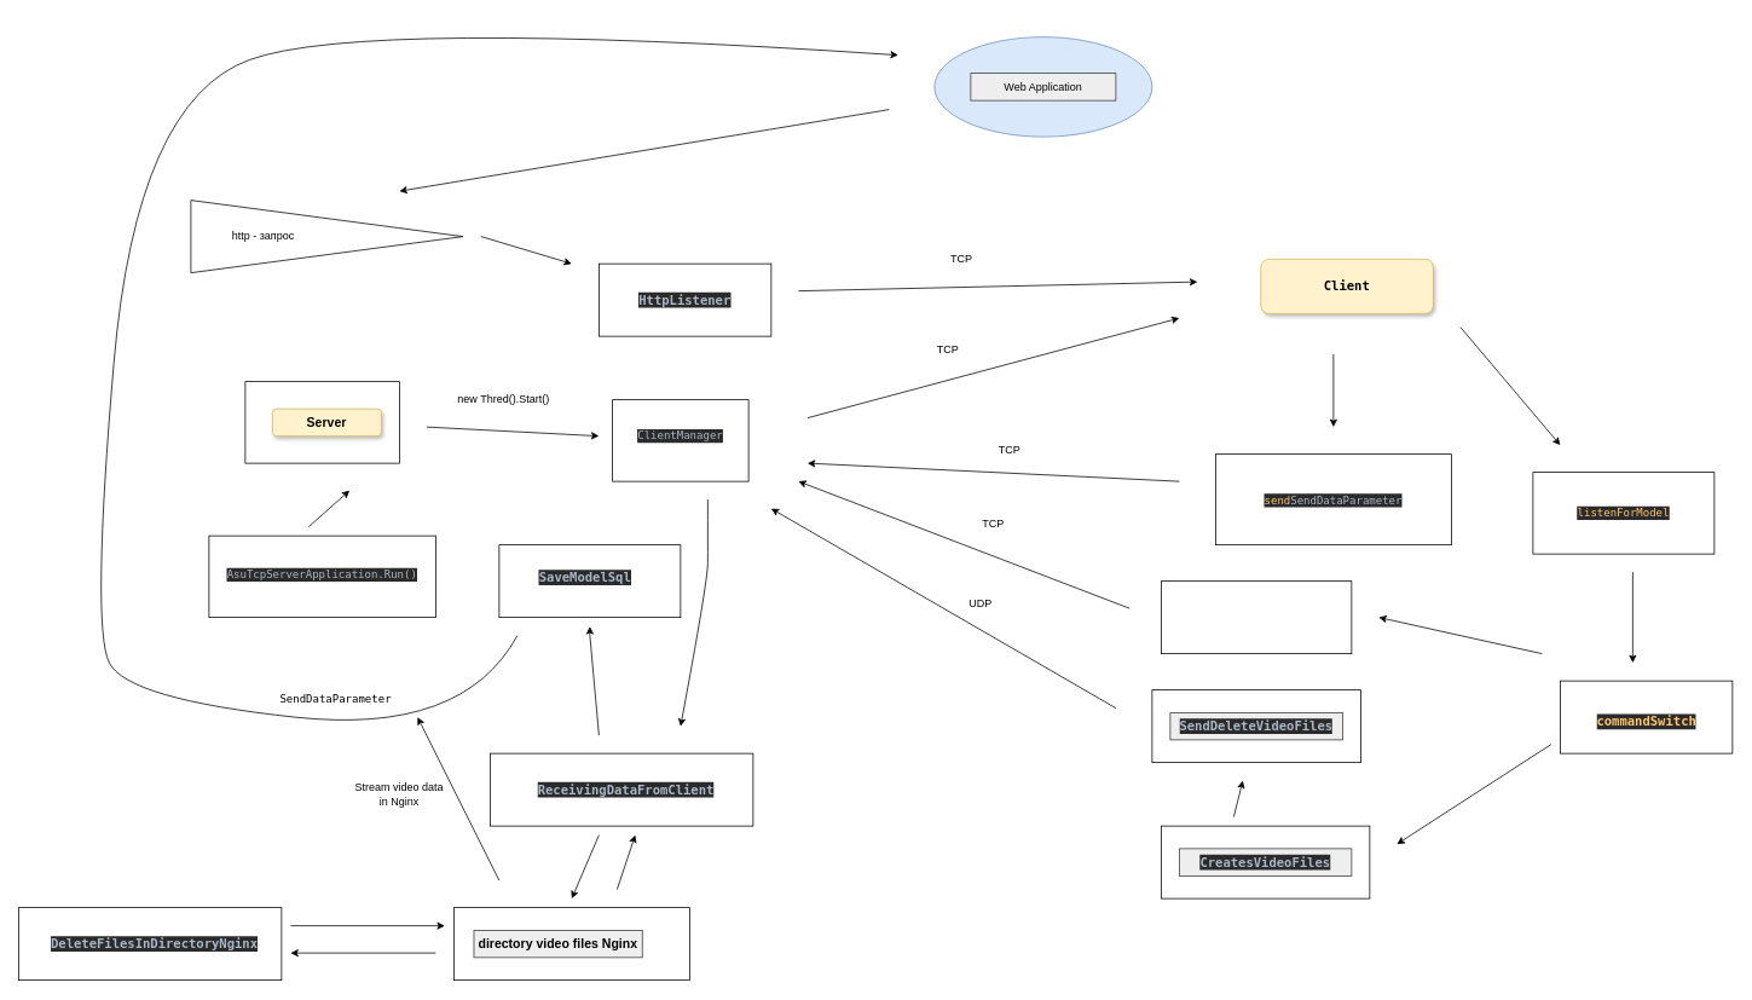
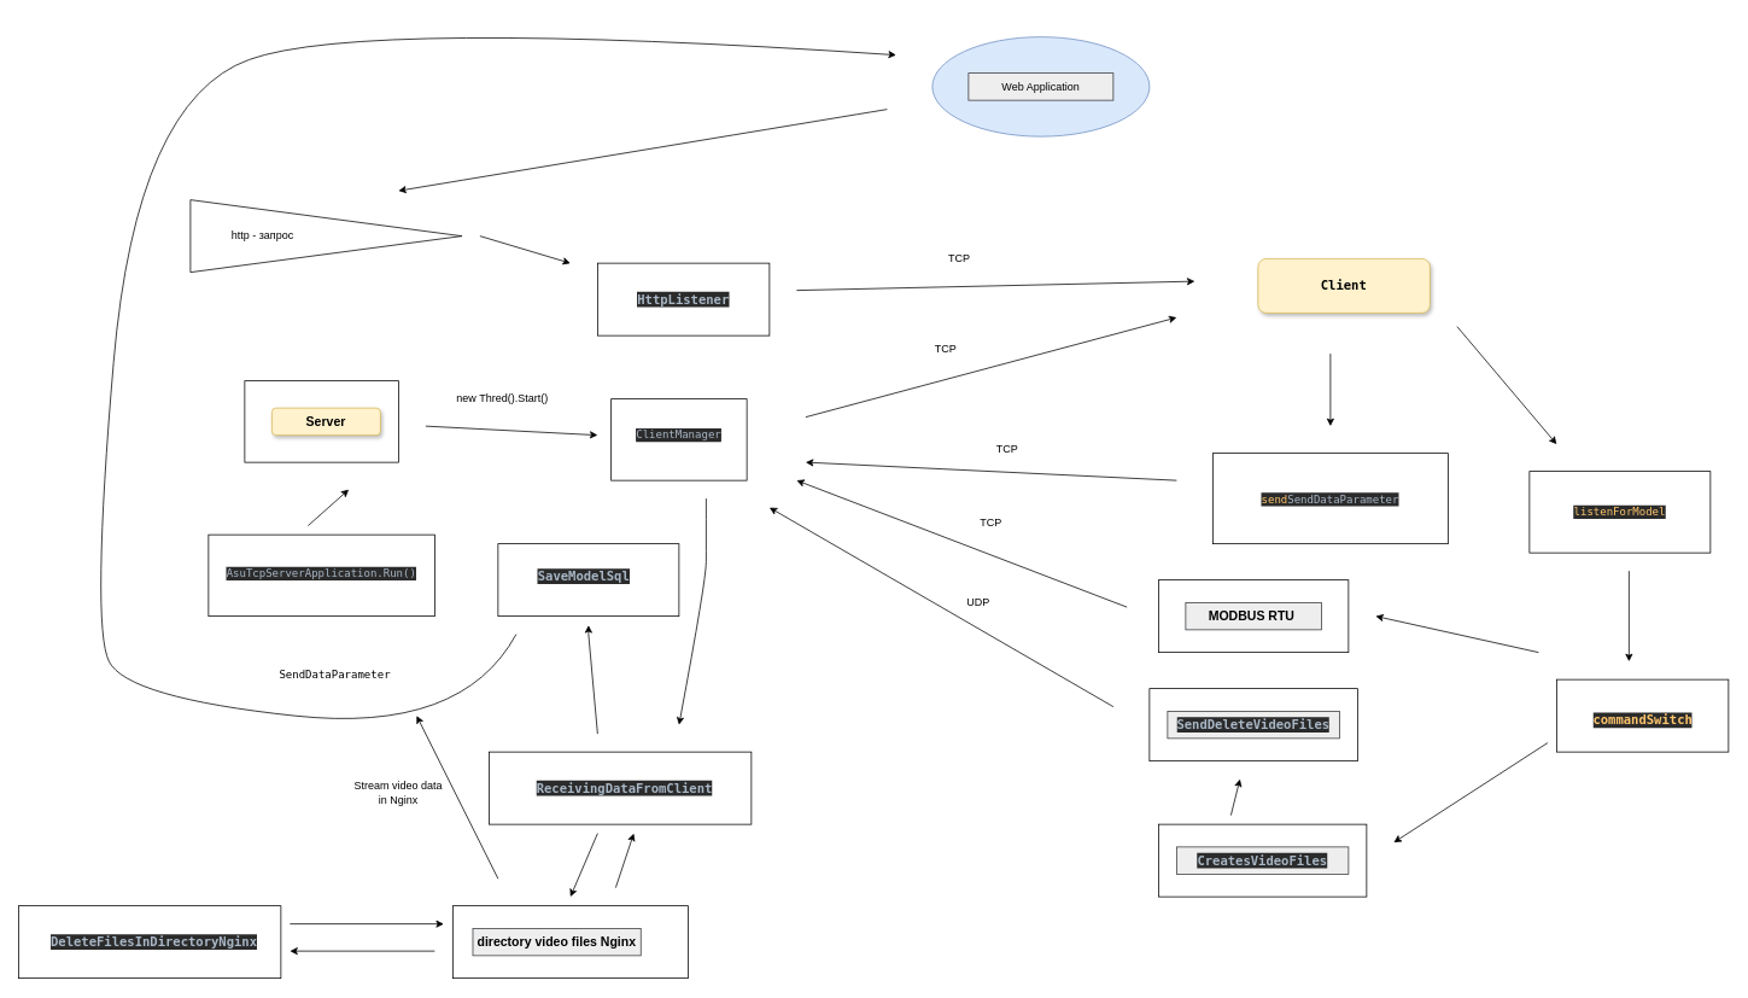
  <mxCell id="0" />
  <mxCell id="1" parent="0" />
  <mxCell id="2" value="" style="group" parent="1" vertex="1" connectable="0"><mxGeometry x="890" y="350" width="410" height="110" as="geometry" /></mxCell>
  <mxCell id="3" value="" style="endArrow=classic;html=1;rounded=0;" parent="2" edge="1"><mxGeometry width="50" height="50" relative="1" as="geometry"><mxPoint y="110" as="sourcePoint" /><mxPoint x="410" as="targetPoint" /></mxGeometry></mxCell>
  <mxCell id="4" value="TCP" style="text;html=1;align=center;verticalAlign=middle;whiteSpace=wrap;rounded=0;" parent="2" vertex="1"><mxGeometry x="125" y="20" width="60" height="30" as="geometry" /></mxCell>
  <mxCell id="5" value="" style="group" parent="1" vertex="1" connectable="0"><mxGeometry x="890" y="480" width="410" height="50" as="geometry" /></mxCell>
  <mxCell id="6" value="TCP" style="text;html=1;align=center;verticalAlign=middle;whiteSpace=wrap;rounded=0;" parent="5" vertex="1"><mxGeometry x="209.358" width="28.197" height="30" as="geometry" /></mxCell>
  <mxCell id="7" value="" style="endArrow=classic;html=1;rounded=0;" parent="5" edge="1"><mxGeometry width="50" height="50" relative="1" as="geometry"><mxPoint x="410" y="50" as="sourcePoint" /><mxPoint y="30" as="targetPoint" /></mxGeometry></mxCell>
  <mxCell id="8" value="" style="group" parent="1" vertex="1" connectable="0"><mxGeometry x="1030" y="40" width="240" height="110" as="geometry" /></mxCell>
  <mxCell id="9" value="" style="ellipse;whiteSpace=wrap;html=1;fillColor=#dae8fc;strokeColor=#6c8ebf;" parent="8" vertex="1"><mxGeometry width="240" height="110" as="geometry" /></mxCell>
  <mxCell id="10" value="Web Application" style="text;html=1;align=center;verticalAlign=middle;whiteSpace=wrap;rounded=0;fillColor=#eeeeee;strokeColor=#36393d;" parent="8" vertex="1"><mxGeometry x="40" y="40" width="160" height="30" as="geometry" /></mxCell>
  <mxCell id="11" value="" style="curved=1;endArrow=classic;html=1;rounded=0;" parent="1" edge="1"><mxGeometry width="50" height="50" relative="1" as="geometry"><mxPoint x="980" as="sourcePoint" y="120" /><mxPoint x="440" y="210" as="targetPoint" /></mxGeometry></mxCell>
  <mxCell id="12" value="" style="group" parent="1" vertex="1" connectable="0"><mxGeometry x="200" y="220" width="660" height="510" as="geometry" /></mxCell>
  <mxCell id="13" value="" style="group" parent="12" vertex="1" connectable="0"><mxGeometry x="10" width="300" height="80" as="geometry" /></mxCell>
  <mxCell id="14" value="" style="triangle;whiteSpace=wrap;html=1;" parent="13" vertex="1"><mxGeometry width="300" height="80" as="geometry" /></mxCell>
  <mxCell id="15" value="http - запрос" style="text;html=1;align=center;verticalAlign=middle;whiteSpace=wrap;rounded=0;" parent="13" vertex="1"><mxGeometry x="10" y="25" width="140" height="30" as="geometry" /></mxCell>
  <mxCell id="16" value="" style="endArrow=classic;html=1;rounded=0;" parent="12" edge="1"><mxGeometry width="50" height="50" relative="1" as="geometry"><mxPoint x="140" y="360" as="sourcePoint" /><mxPoint x="185" y="320" as="targetPoint" /></mxGeometry></mxCell>
  <mxCell id="17" value="" style="group" parent="12" vertex="1" connectable="0"><mxGeometry x="270" y="205" width="190" height="55" as="geometry" /></mxCell>
  <mxCell id="18" value="" style="endArrow=classic;html=1;rounded=0;" parent="17" edge="1"><mxGeometry width="50" height="50" relative="1" as="geometry"><mxPoint y="45" as="sourcePoint" /><mxPoint x="190" y="55" as="targetPoint" /><Array as="points" /></mxGeometry></mxCell>
  <mxCell id="19" value="new Thred().Start()" style="text;html=1;align=center;verticalAlign=middle;whiteSpace=wrap;rounded=0;" parent="17" vertex="1"><mxGeometry x="10" width="150" height="30" as="geometry" /></mxCell>
  <mxCell id="20" value="" style="group" parent="12" vertex="1" connectable="0"><mxGeometry width="660" height="510" as="geometry" /></mxCell>
  <mxCell id="21" value="" style="group" parent="20" vertex="1" connectable="0"><mxGeometry x="460" width="200" height="310" as="geometry" /></mxCell>
  <mxCell id="22" value="" style="rounded=0;whiteSpace=wrap;html=1;container=0;" parent="21" vertex="1"><mxGeometry x="15" y="220" width="150" height="90" as="geometry" /></mxCell>
  <mxCell id="23" value="&lt;pre style=&quot;background-color: rgb(43, 43, 43); color: rgb(169, 183, 198); font-family: &amp;quot;JetBrains Mono&amp;quot;, monospace;&quot;&gt;&lt;pre style=&quot;font-family: &amp;quot;JetBrains Mono&amp;quot;, monospace;&quot;&gt;&lt;span style=&quot;background-color: light-dark(rgb(43, 43, 43), rgb(200, 200, 200)); color: light-dark(rgb(169, 183, 198), rgb(71, 83, 96)); white-space: normal;&quot;&gt;ClientManager&lt;/span&gt;&lt;/pre&gt;&lt;/pre&gt;" style="text;html=1;align=center;verticalAlign=middle;whiteSpace=wrap;rounded=0;container=0;" parent="21" vertex="1"><mxGeometry x="30" y="230.0" width="120" height="60" as="geometry" /></mxCell>
  <mxCell id="24" value="" style="group" parent="20" vertex="1" connectable="0"><mxGeometry x="30" y="370" width="250" height="90" as="geometry" /></mxCell>
  <mxCell id="25" value="" style="rounded=0;whiteSpace=wrap;html=1;" parent="24" vertex="1"><mxGeometry width="250" height="90" as="geometry" /></mxCell>
  <mxCell id="26" value="&lt;pre style=&quot;background-color: rgb(43, 43, 43); color: rgb(169, 183, 198); font-family: &amp;quot;JetBrains Mono&amp;quot;, monospace;&quot;&gt;AsuTcpServerApplication.Run()&lt;/pre&gt;" style="text;html=1;align=center;verticalAlign=middle;whiteSpace=wrap;rounded=0;" parent="24" vertex="1"><mxGeometry x="20" y="25" width="210" height="35" as="geometry" /></mxCell>
  <mxCell id="27" value="" style="group" parent="20" vertex="1" connectable="0"><mxGeometry x="70" y="200" width="170" height="90" as="geometry" /></mxCell>
  <mxCell id="28" value="" style="rounded=0;whiteSpace=wrap;html=1;" parent="27" vertex="1"><mxGeometry width="170" height="90" as="geometry" /></mxCell>
  <mxCell id="29" value="&lt;h3&gt;Server&lt;/h3&gt;" style="text;html=1;align=center;verticalAlign=middle;whiteSpace=wrap;rounded=1;shadow=1;fillColor=#fff2cc;strokeColor=#d6b656;" parent="27" vertex="1"><mxGeometry x="30" y="30" width="120" height="30" as="geometry" /></mxCell>
  <mxCell id="30" value="" style="group" parent="20" vertex="1" connectable="0"><mxGeometry x="350" y="380" width="200" height="80" as="geometry" /></mxCell>
  <mxCell id="31" value="" style="rounded=0;whiteSpace=wrap;html=1;" parent="30" vertex="1"><mxGeometry width="200" height="80" as="geometry" /></mxCell>
  <mxCell id="32" value="" style="group" parent="30" vertex="1" connectable="0"><mxGeometry y="8.889" width="200" height="71.111" as="geometry" /></mxCell>
  <mxCell id="33" value="&lt;h3 style=&quot;background-color: light-dark(rgb(43, 43, 43), rgb(200, 200, 200)); color: light-dark(rgb(169, 183, 198), rgb(71, 83, 96)); font-family: &amp;quot;JetBrains Mono&amp;quot;, monospace;&quot;&gt;SaveModelSql&lt;/h3&gt;" style="text;html=1;align=center;verticalAlign=middle;whiteSpace=wrap;rounded=0;" parent="32" vertex="1"><mxGeometry x="30" y="8.889" width="130" height="35.556" as="geometry" /></mxCell>
  <mxCell id="34" value="" style="group" parent="1" vertex="1" connectable="0"><mxGeometry x="1690" y="520" width="210" height="90" as="geometry" /></mxCell>
  <mxCell id="35" value="" style="rounded=0;whiteSpace=wrap;html=1;" parent="34" vertex="1"><mxGeometry width="200" height="90" as="geometry" /></mxCell>
  <mxCell id="36" value="&lt;pre style=&quot;background-color:#2b2b2b;color:#a9b7c6;font-family:'JetBrains Mono',monospace;font-size:9,8pt;&quot;&gt;&lt;span style=&quot;color:#ffc66d;&quot;&gt;listenForModel&lt;/span&gt;&lt;/pre&gt;" style="text;html=1;align=center;verticalAlign=middle;whiteSpace=wrap;rounded=0;" parent="34" vertex="1"><mxGeometry x="10" y="10" width="180" height="70" as="geometry" /></mxCell>
  <mxCell id="37" value="" style="endArrow=classic;html=1;rounded=0;" parent="1" edge="1"><mxGeometry width="50" height="50" relative="1" as="geometry"><mxPoint x="1610" y="360" as="sourcePoint" /><mxPoint x="1720" y="490" as="targetPoint" /></mxGeometry></mxCell>
  <mxCell id="38" value="" style="group" parent="1" vertex="1" connectable="0"><mxGeometry x="1720" y="750" width="190" height="80" as="geometry" /></mxCell>
  <mxCell id="39" value="" style="rounded=0;whiteSpace=wrap;html=1;" parent="38" vertex="1"><mxGeometry width="190" height="80" as="geometry" /></mxCell>
  <mxCell id="40" value="&lt;h3 style=&quot;background-color: light-dark(rgb(43, 43, 43), rgb(200, 200, 200)); color: light-dark(rgb(169, 183, 198), rgb(71, 83, 96)); font-family: &amp;quot;JetBrains Mono&amp;quot;, monospace;&quot;&gt;&lt;span style=&quot;color: rgb(255, 198, 109);&quot;&gt;commandSwitch&lt;/span&gt;&lt;/h3&gt;" style="text;html=1;align=center;verticalAlign=middle;whiteSpace=wrap;rounded=0;" parent="38" vertex="1"><mxGeometry x="1" y="30" width="189" height="30" as="geometry" /></mxCell>
  <mxCell id="41" value="" style="endArrow=classic;html=1;rounded=0;" parent="1" edge="1"><mxGeometry width="50" height="50" relative="1" as="geometry"><mxPoint x="1800" y="630" as="sourcePoint" /><mxPoint x="1800" y="730" as="targetPoint" /></mxGeometry></mxCell>
  <mxCell id="42" value="" style="endArrow=classic;html=1;rounded=0;" parent="1" edge="1"><mxGeometry width="50" height="50" relative="1" as="geometry"><mxPoint x="1470" y="390" as="sourcePoint" /><mxPoint x="1470" y="470" as="targetPoint" /></mxGeometry></mxCell>
  <mxCell id="43" value="" style="group" parent="1" vertex="1" connectable="0"><mxGeometry x="1320" y="490" width="260" height="100" as="geometry" /></mxCell>
  <mxCell id="44" value="" style="group" parent="43" vertex="1" connectable="0"><mxGeometry x="20" y="10" width="260" height="100" as="geometry" /></mxCell>
  <mxCell id="45" value="" style="rounded=0;whiteSpace=wrap;html=1;container=0;" parent="44" vertex="1"><mxGeometry width="260" height="100" as="geometry" /></mxCell>
  <mxCell id="46" value="&lt;pre style=&quot;background-color: rgb(43, 43, 43); color: rgb(169, 183, 198); font-family: &amp;quot;JetBrains Mono&amp;quot;, monospace;&quot;&gt;&lt;span style=&quot;color: rgb(255, 198, 109);&quot;&gt;send&lt;/span&gt;SendDataParameter&lt;/pre&gt;" style="text;html=1;align=center;verticalAlign=middle;whiteSpace=wrap;rounded=0;container=0;" parent="44" vertex="1"><mxGeometry x="10" y="31.25" width="240" height="38.75" as="geometry" /></mxCell>
  <mxCell id="47" value="" style="group;fillColor=none;strokeColor=none;" parent="1" vertex="1" connectable="0"><mxGeometry x="1390" y="285" width="190" height="60" as="geometry" /></mxCell>
  <mxCell id="48" value="" style="rounded=1;whiteSpace=wrap;html=1;container=0;fillColor=#fff2cc;strokeColor=#d6b656;shadow=1;" parent="47" vertex="1"><mxGeometry width="190" height="60" as="geometry" /></mxCell>
  <mxCell id="49" value="&lt;pre style=&quot;font-family: &amp;quot;JetBrains Mono&amp;quot;, monospace;&quot;&gt;&lt;h3 style=&quot;font-family: &amp;quot;JetBrains Mono&amp;quot;, monospace;&quot;&gt;&lt;span&gt;&lt;font style=&quot;color: rgb(0, 0, 0);&quot;&gt;Client&lt;/font&gt;&lt;/span&gt;&lt;/h3&gt;&lt;/pre&gt;" style="text;html=1;align=center;verticalAlign=middle;whiteSpace=wrap;rounded=0;container=0;" parent="47" vertex="1"><mxGeometry x="20" y="15" width="150" height="30" as="geometry" /></mxCell>
  <mxCell id="50" value="" style="group" parent="1" vertex="1" connectable="0"><mxGeometry x="1280" y="640" width="210" height="80" as="geometry" /></mxCell>
  <mxCell id="51" value="" style="rounded=0;whiteSpace=wrap;html=1;" parent="50" vertex="1"><mxGeometry width="210" height="80" as="geometry" /></mxCell>
+ <mxCell id="52" value="&lt;h3&gt;MODBUS RTU&amp;nbsp;&lt;/h3&gt;" style="text;html=1;align=center;verticalAlign=middle;whiteSpace=wrap;rounded=0;fillColor=#eeeeee;strokeColor=#36393d;" parent="50" vertex="1"><mxGeometry x="30.0" y="25" width="150.0" height="30" as="geometry" /></mxCell>
  <mxCell id="53" value="" style="endArrow=classic;html=1;rounded=0;" parent="1" edge="1"><mxGeometry width="50" height="50" relative="1" as="geometry"><mxPoint x="1700" y="720" as="sourcePoint" /><mxPoint x="1520" y="680" as="targetPoint" /><Array as="points" /></mxGeometry></mxCell>
  <mxCell id="54" value="Stream video data&lt;div&gt;in Nginx&lt;/div&gt;" style="text;html=1;align=center;verticalAlign=middle;whiteSpace=wrap;rounded=0;" parent="1" vertex="1"><mxGeometry x="370" y="840" width="140" height="70" as="geometry" /></mxCell>
  <mxCell id="55" value="" style="endArrow=classic;html=1;rounded=0;" parent="1" edge="1"><mxGeometry width="50" height="50" relative="1" as="geometry"><mxPoint x="1710" y="820" as="sourcePoint" /><mxPoint x="1540" y="930" as="targetPoint" /></mxGeometry></mxCell>
  <mxCell id="56" value="" style="group" parent="1" vertex="1" connectable="0"><mxGeometry x="1270" y="760" width="240" height="80" as="geometry" /></mxCell>
  <mxCell id="57" value="" style="group" parent="56" vertex="1" connectable="0"><mxGeometry width="230" height="80" as="geometry" /></mxCell>
  <mxCell id="58" value="" style="rounded=0;whiteSpace=wrap;html=1;" parent="57" vertex="1"><mxGeometry width="230" height="80" as="geometry" /></mxCell>
  <mxCell id="59" value="&lt;h3&gt;&lt;pre style=&quot;background-color: rgb(43, 43, 43); color: rgb(169, 183, 198); font-family: &amp;quot;JetBrains Mono&amp;quot;, monospace;&quot;&gt;&lt;pre style=&quot;font-family: &amp;quot;JetBrains Mono&amp;quot;, monospace;&quot;&gt;SendDeleteVideoFiles&lt;/pre&gt;&lt;/pre&gt;&lt;/h3&gt;" style="text;html=1;align=center;verticalAlign=middle;whiteSpace=wrap;rounded=0;fillColor=#eeeeee;strokeColor=#36393d;" parent="57" vertex="1"><mxGeometry x="20" y="25" width="190" height="30" as="geometry" /></mxCell>
  <mxCell id="60" value="" style="group" parent="1" vertex="1" connectable="0"><mxGeometry x="500" y="1000" width="260" height="80" as="geometry" /></mxCell>
  <mxCell id="61" value="" style="rounded=0;whiteSpace=wrap;html=1;" parent="60" vertex="1"><mxGeometry width="260" height="80" as="geometry" /></mxCell>
  <mxCell id="62" value="&lt;h3&gt;directory video files Nginx&lt;/h3&gt;" style="text;html=1;align=center;verticalAlign=middle;whiteSpace=wrap;rounded=0;fillColor=#eeeeee;strokeColor=#36393d;" parent="60" vertex="1"><mxGeometry x="22.143" y="25" width="185.714" height="30" as="geometry" /></mxCell>
  <mxCell id="63" value="" style="endArrow=classic;html=1;rounded=0;" parent="1" edge="1"><mxGeometry width="50" height="50" relative="1" as="geometry"><mxPoint x="550" y="970" as="sourcePoint" /><mxPoint y="790" as="targetPoint" x="460" /></mxGeometry></mxCell>
  <mxCell id="64" value="TCP" style="text;html=1;align=center;verticalAlign=middle;whiteSpace=wrap;rounded=0;" parent="1" vertex="1"><mxGeometry x="1084.187" y="564.29" width="21.635" height="25.714" as="geometry" /></mxCell>
  <mxCell id="65" value="" style="endArrow=classic;html=1;rounded=0;" parent="1" edge="1"><mxGeometry width="50" height="50" relative="1" as="geometry"><mxPoint x="1245.094" y="670" as="sourcePoint" /><mxPoint x="880" y="530" as="targetPoint" /></mxGeometry></mxCell>
  <mxCell id="66" value="" style="group" parent="1" vertex="1" connectable="0"><mxGeometry x="100" y="20" width="890" height="920" as="geometry" /></mxCell>
  <mxCell id="67" value="" style="group" parent="66" vertex="1" connectable="0"><mxGeometry width="890" height="890" as="geometry" /></mxCell>
  <mxCell id="68" value="" style="curved=1;endArrow=classic;html=1;rounded=0;" parent="67" edge="1"><mxGeometry width="50" height="50" relative="1" as="geometry"><mxPoint x="470" y="680" as="sourcePoint" /><mxPoint x="890" y="40" as="targetPoint" /><Array as="points"><mxPoint x="410" y="790" /><mxPoint x="40" y="750" /><mxPoint y="670" /><mxPoint x="50" y="90" /><mxPoint x="300" /></Array></mxGeometry></mxCell>
- <mxCell id="69" value="&lt;pre style=&quot;font-family: &amp;quot;JetBrains Mono&amp;quot;, monospace;&quot;&gt;&lt;font style=&quot;color: rgb(0, 0, 0);&quot;&gt;SendDataParameter&lt;/font&gt;&lt;/pre&gt;" style="text;html=1;align=center;verticalAlign=middle;whiteSpace=wrap;rounded=0;" parent="67" vertex="1"><mxGeometry x="200" y="735" width="140" height="30" as="geometry" /></mxCell>
+ <mxCell id="69" value="&lt;pre style=&quot;font-family: &amp;quot;JetBrains Mono&amp;quot;, monospace;&quot;&gt;&lt;font style=&quot;color: rgb(0, 0, 0);&quot;&gt;SendDataParameter&lt;/font&gt;&lt;/pre&gt;" style="text;html=1;align=center;verticalAlign=middle;whiteSpace=wrap;rounded=0;" parent="67" vertex="1"><mxGeometry x="200" y="710" width="140" height="30" as="geometry" /></mxCell>
  <mxCell id="70" value="" style="group" parent="67" vertex="1" connectable="0"><mxGeometry x="490" y="810" width="240" height="80" as="geometry" /></mxCell>
  <mxCell id="71" value="" style="group" parent="70" vertex="1" connectable="0"><mxGeometry width="240" height="80" as="geometry" /></mxCell>
  <mxCell id="72" value="" style="rounded=0;whiteSpace=wrap;html=1;" parent="71" vertex="1"><mxGeometry x="-50" width="290" height="80" as="geometry" /></mxCell>
  <mxCell id="73" value="&lt;h3 style=&quot;background-color: light-dark(rgb(43, 43, 43), rgb(200, 200, 200)); color: light-dark(rgb(169, 183, 198), rgb(71, 83, 96)); font-family: &amp;quot;JetBrains Mono&amp;quot;, monospace;&quot;&gt;&lt;span style=&quot;color: rgb(255, 198, 109);&quot;&gt;&lt;pre style=&quot;color: rgb(169, 183, 198); font-family: &amp;quot;JetBrains Mono&amp;quot;, monospace;&quot;&gt;&lt;pre style=&quot;font-family: &amp;quot;JetBrains Mono&amp;quot;, monospace;&quot;&gt;ReceivingDataFromClient&lt;/pre&gt;&lt;/pre&gt;&lt;/span&gt;&lt;/h3&gt;" style="text;html=1;align=center;verticalAlign=middle;whiteSpace=wrap;rounded=0;" parent="71" vertex="1"><mxGeometry x="-20" y="25" width="240" height="30" as="geometry" /></mxCell>
  <mxCell id="74" value="" style="endArrow=classic;html=1;rounded=0;" parent="67" edge="1"><mxGeometry width="50" height="50" relative="1" as="geometry"><mxPoint x="560" y="790" as="sourcePoint" /><mxPoint x="550" y="670" as="targetPoint" /><Array as="points"><mxPoint x="550" y="680" /></Array></mxGeometry></mxCell>
  <mxCell id="75" value="" style="group" parent="67" vertex="1" connectable="0"><mxGeometry x="560" y="270" width="190" height="80" as="geometry" /></mxCell>
  <mxCell id="76" value="" style="rounded=0;whiteSpace=wrap;html=1;" parent="75" vertex="1"><mxGeometry width="190" height="80" as="geometry" /></mxCell>
  <mxCell id="77" value="&lt;h3 style=&quot;background-color: light-dark(rgb(43, 43, 43), rgb(200, 200, 200)); color: light-dark(rgb(169, 183, 198), rgb(71, 83, 96)); font-family: &amp;quot;JetBrains Mono&amp;quot;, monospace;&quot;&gt;&lt;pre style=&quot;font-family: &amp;quot;JetBrains Mono&amp;quot;, monospace;&quot;&gt;HttpListener&lt;/pre&gt;&lt;/h3&gt;" style="text;html=1;align=center;verticalAlign=middle;whiteSpace=wrap;rounded=0;" parent="75" vertex="1"><mxGeometry x="20" y="25" width="150" height="30" as="geometry" /></mxCell>
  <mxCell id="78" value="" style="endArrow=classic;html=1;rounded=0;" parent="66" edge="1"><mxGeometry width="50" height="50" relative="1" as="geometry"><mxPoint x="560" y="900" as="sourcePoint" /><mxPoint x="530" y="970" as="targetPoint" /><Array as="points" /></mxGeometry></mxCell>
  <mxCell id="79" value="" style="endArrow=classic;html=1;rounded=0;" parent="1" edge="1"><mxGeometry width="50" height="50" relative="1" as="geometry"><mxPoint x="1230" y="780" as="sourcePoint" /><mxPoint x="850" y="560" as="targetPoint" /></mxGeometry></mxCell>
  <mxCell id="80" value="UDP" style="text;html=1;align=center;verticalAlign=middle;whiteSpace=wrap;rounded=0;" parent="1" vertex="1"><mxGeometry x="1055.536" y="650" width="50.286" height="30" as="geometry" /></mxCell>
  <mxCell id="81" value="" style="endArrow=classic;html=1;rounded=0;" parent="1" edge="1"><mxGeometry width="50" height="50" relative="1" as="geometry"><mxPoint x="530" y="260" as="sourcePoint" /><mxPoint x="630" y="290" as="targetPoint" /></mxGeometry></mxCell>
  <mxCell id="82" value="" style="endArrow=classic;html=1;rounded=0;" parent="1" edge="1"><mxGeometry width="50" height="50" relative="1" as="geometry"><mxPoint x="880" y="320" as="sourcePoint" /><mxPoint x="1320" y="310" as="targetPoint" /></mxGeometry></mxCell>
  <mxCell id="83" value="" style="curved=1;endArrow=classic;html=1;rounded=0;" parent="1" edge="1"><mxGeometry width="50" height="50" relative="1" as="geometry"><mxPoint x="780" y="550" as="sourcePoint" /><mxPoint x="750" y="800" as="targetPoint" /><Array as="points"><mxPoint x="780" y="600" /><mxPoint x="780" y="640" /></Array></mxGeometry></mxCell>
  <mxCell id="84" value="TCP" style="text;html=1;align=center;verticalAlign=middle;whiteSpace=wrap;rounded=0;" parent="1" vertex="1"><mxGeometry x="1030" y="270" width="60" height="30" as="geometry" /></mxCell>
  <mxCell id="85" value="" style="group" parent="1" vertex="1" connectable="0"><mxGeometry x="1280" y="910" width="240" height="80" as="geometry" /></mxCell>
  <mxCell id="86" value="" style="group" parent="85" vertex="1" connectable="0"><mxGeometry width="230" height="80" as="geometry" /></mxCell>
  <mxCell id="87" value="" style="rounded=0;whiteSpace=wrap;html=1;" parent="86" vertex="1"><mxGeometry width="230" height="80" as="geometry" /></mxCell>
  <mxCell id="88" value="&lt;h3&gt;&lt;pre style=&quot;background-color: rgb(43, 43, 43); color: rgb(169, 183, 198); font-family: &amp;quot;JetBrains Mono&amp;quot;, monospace;&quot;&gt;&lt;pre style=&quot;font-family: &amp;quot;JetBrains Mono&amp;quot;, monospace;&quot;&gt;CreatesVideoFiles&lt;/pre&gt;&lt;/pre&gt;&lt;/h3&gt;" style="text;html=1;align=center;verticalAlign=middle;whiteSpace=wrap;rounded=0;fillColor=#eeeeee;strokeColor=#36393d;" parent="86" vertex="1"><mxGeometry x="20" y="25" width="190" height="30" as="geometry" /></mxCell>
  <mxCell id="89" value="" style="endArrow=classic;html=1;rounded=0;" parent="1" edge="1"><mxGeometry width="50" height="50" relative="1" as="geometry"><mxPoint x="1360" y="900" as="sourcePoint" /><mxPoint x="1370" y="860" as="targetPoint" /></mxGeometry></mxCell>
  <mxCell id="90" value="" style="rounded=0;whiteSpace=wrap;html=1;" vertex="1" parent="1"><mxGeometry x="20" y="1000" width="290" height="80" as="geometry" /></mxCell>
  <mxCell id="91" value="&lt;h3 style=&quot;background-color: light-dark(rgb(43, 43, 43), rgb(200, 200, 200)); color: light-dark(rgb(169, 183, 198), rgb(71, 83, 96)); font-family: &amp;quot;JetBrains Mono&amp;quot;, monospace;&quot;&gt;&lt;span style=&quot;color: rgb(255, 198, 109);&quot;&gt;&lt;pre style=&quot;color: rgb(169, 183, 198); font-family: &amp;quot;JetBrains Mono&amp;quot;, monospace;&quot;&gt;&lt;pre style=&quot;font-family: &amp;quot;JetBrains Mono&amp;quot;, monospace;&quot;&gt;DeleteFilesInDirectoryNginx&lt;/pre&gt;&lt;/pre&gt;&lt;/span&gt;&lt;/h3&gt;" style="text;html=1;align=center;verticalAlign=middle;whiteSpace=wrap;rounded=0;" vertex="1" parent="1"><mxGeometry x="50" y="1025" width="240" height="30" as="geometry" /></mxCell>
  <mxCell id="92" value="" style="endArrow=classic;html=1;rounded=0;" edge="1" parent="1"><mxGeometry width="50" height="50" relative="1" as="geometry"><mxPoint x="320" y="1020" as="sourcePoint" /><mxPoint x="490" y="1020" as="targetPoint" /></mxGeometry></mxCell>
  <mxCell id="93" value="" style="endArrow=classic;html=1;rounded=0;" edge="1" parent="1"><mxGeometry width="50" height="50" relative="1" as="geometry"><mxPoint x="480" y="1050" as="sourcePoint" /><mxPoint x="320" y="1050" as="targetPoint" /></mxGeometry></mxCell>
  <mxCell id="94" value="" style="endArrow=classic;html=1;rounded=0;" edge="1" parent="1"><mxGeometry width="50" height="50" relative="1" as="geometry"><mxPoint x="680" y="980" as="sourcePoint" /><mxPoint x="700" y="920" as="targetPoint" /></mxGeometry></mxCell>
